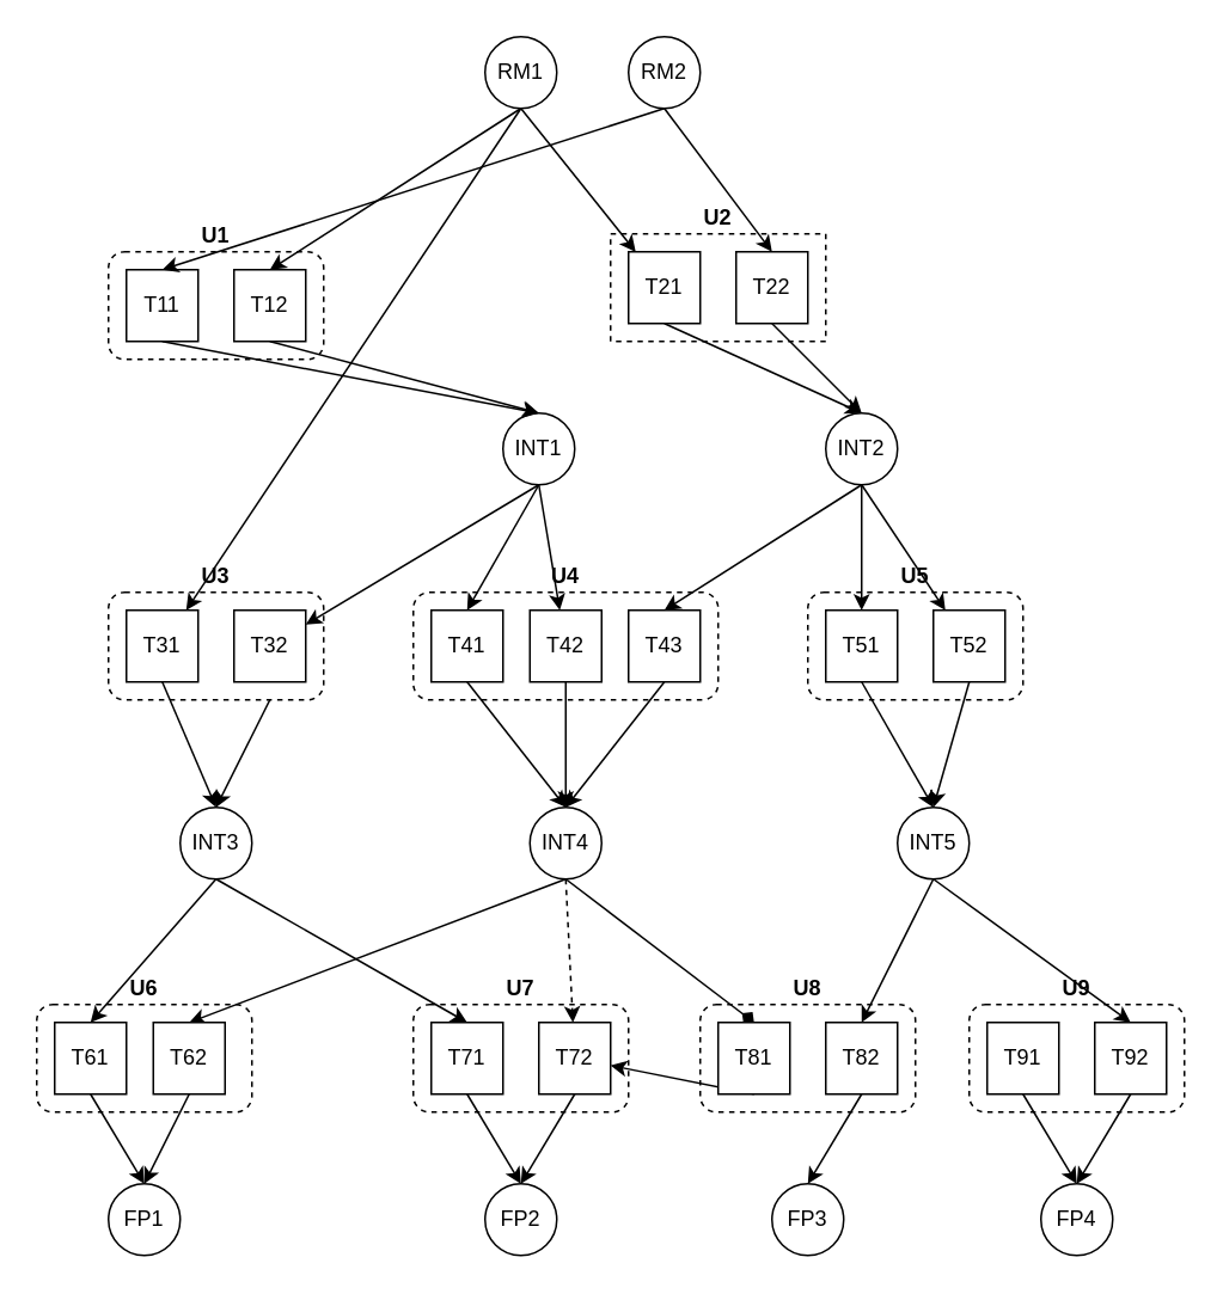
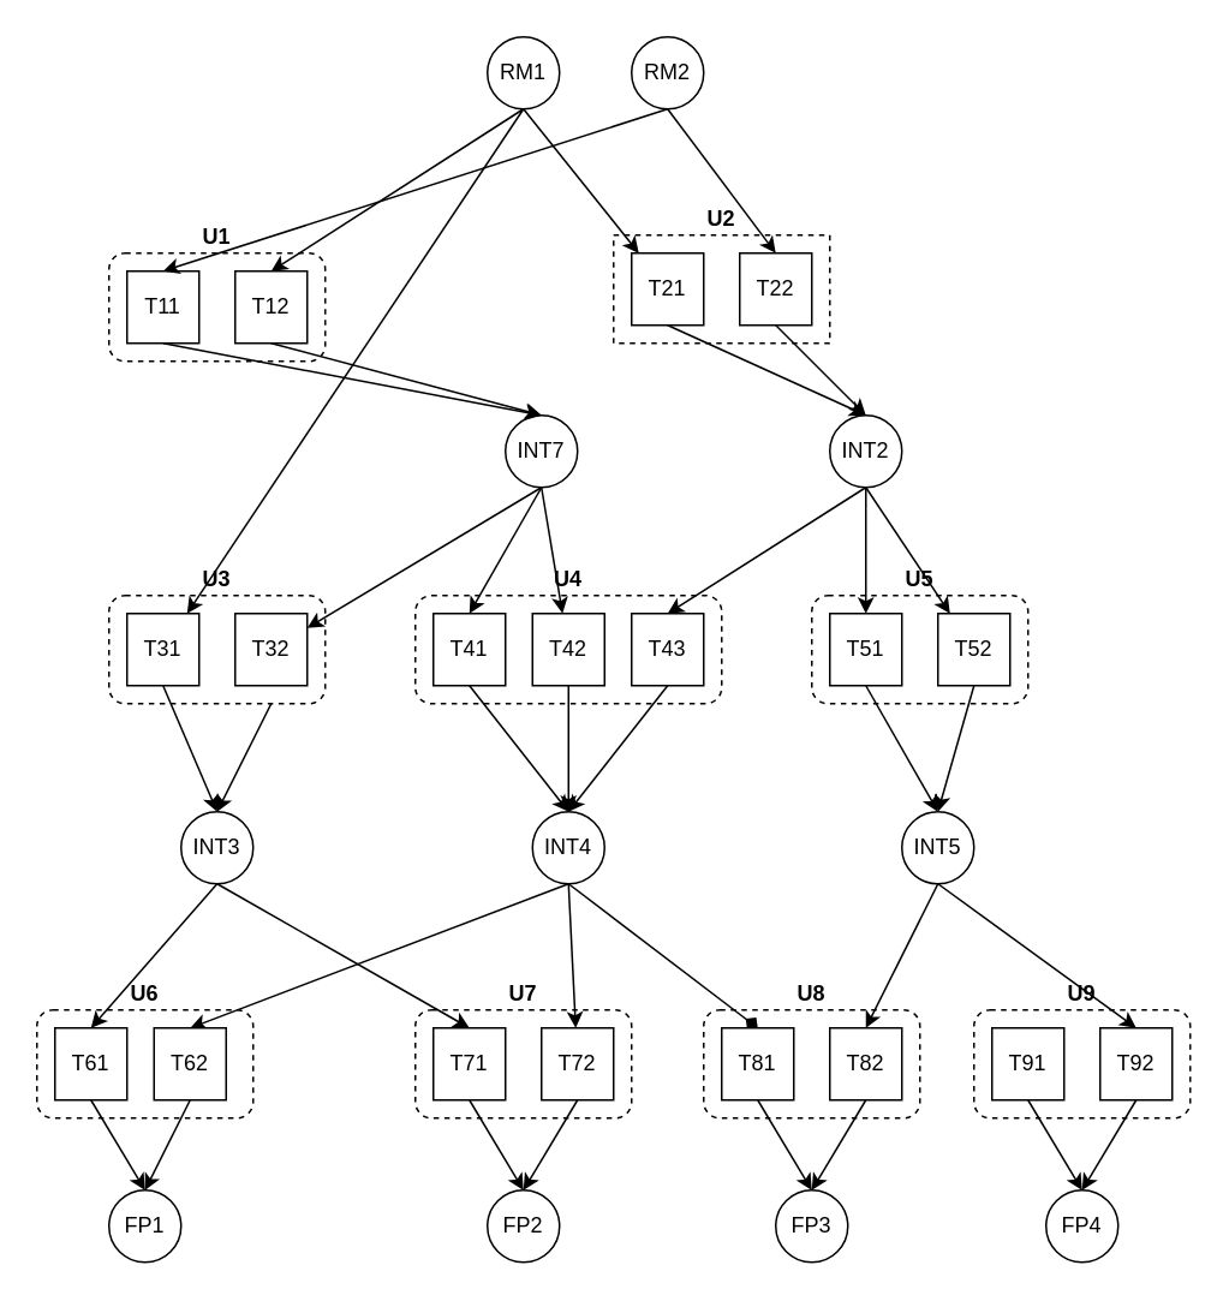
  <mxCell id="0" />
  <mxCell id="1" parent="0" />
  <mxCell id="2" style="rounded=0;orthogonalLoop=1;jettySize=auto;html=1;exitX=0.5;exitY=1;exitDx=0;exitDy=0;" edge="1" parent="1" source="4" target="10"><mxGeometry relative="1" as="geometry" /></mxCell>
  <mxCell id="3" style="rounded=0;orthogonalLoop=1;jettySize=auto;html=1;exitX=0.5;exitY=1;exitDx=0;exitDy=0;" edge="1" parent="1" source="4" target="21"><mxGeometry relative="1" as="geometry" /></mxCell>
  <mxCell id="4" value="RM1" style="ellipse;whiteSpace=wrap;html=1;aspect=fixed;" vertex="1" parent="1"><mxGeometry x="270" y="20" width="40" height="40" as="geometry" /></mxCell>
  <mxCell id="5" value="U1" style="rounded=1;whiteSpace=wrap;html=1;strokeColor=default;align=center;verticalAlign=bottom;fontFamily=Helvetica;fontSize=12;fontColor=default;fillColor=default;dashed=1;labelPosition=center;verticalLabelPosition=top;fontStyle=1" vertex="1" parent="1"><mxGeometry x="60" y="140" width="120" height="60" as="geometry" /></mxCell>
  <mxCell id="6" value="T11" style="rounded=0;whiteSpace=wrap;html=1;strokeColor=default;align=center;verticalAlign=middle;fontFamily=Helvetica;fontSize=12;fontColor=default;fillColor=default;" vertex="1" parent="1"><mxGeometry x="70" y="150" width="40" height="40" as="geometry" /></mxCell>
  <mxCell id="7" style="rounded=0;orthogonalLoop=1;jettySize=auto;html=1;exitX=0.5;exitY=1;exitDx=0;exitDy=0;entryX=0.5;entryY=0;entryDx=0;entryDy=0;" edge="1" parent="1" source="8" target="33"><mxGeometry relative="1" as="geometry" /></mxCell>
  <mxCell id="8" value="T12" style="rounded=0;whiteSpace=wrap;html=1;strokeColor=default;align=center;verticalAlign=middle;fontFamily=Helvetica;fontSize=12;fontColor=default;fillColor=default;" vertex="1" parent="1"><mxGeometry x="130" y="150" width="40" height="40" as="geometry" /></mxCell>
  <mxCell id="9" style="rounded=0;orthogonalLoop=1;jettySize=auto;html=1;exitX=0.5;exitY=1;exitDx=0;exitDy=0;entryX=0.5;entryY=0;entryDx=0;entryDy=0;" edge="1" parent="1" source="10" target="37"><mxGeometry relative="1" as="geometry" /></mxCell>
  <mxCell id="10" value="T21" style="rounded=0;whiteSpace=wrap;html=1;strokeColor=default;align=center;verticalAlign=middle;fontFamily=Helvetica;fontSize=12;fontColor=default;fillColor=default;" vertex="1" parent="1"><mxGeometry x="350" y="140" width="40" height="40" as="geometry" /></mxCell>
  <mxCell id="11" style="rounded=0;orthogonalLoop=1;jettySize=auto;html=1;exitX=0.5;exitY=1;exitDx=0;exitDy=0;entryX=0.5;entryY=0;entryDx=0;entryDy=0;" edge="1" parent="1" source="12" target="37"><mxGeometry relative="1" as="geometry" /></mxCell>
  <mxCell id="12" value="T22" style="rounded=0;whiteSpace=wrap;html=1;strokeColor=default;align=center;verticalAlign=middle;fontFamily=Helvetica;fontSize=12;fontColor=default;fillColor=default;" vertex="1" parent="1"><mxGeometry x="410" y="140" width="40" height="40" as="geometry" /></mxCell>
  <mxCell id="13" value="" style="endArrow=classic;html=1;rounded=0;fontFamily=Helvetica;fontSize=12;fontColor=default;exitX=0.5;exitY=1;exitDx=0;exitDy=0;entryX=0.5;entryY=0;entryDx=0;entryDy=0;" edge="1" parent="1" source="16" target="12"><mxGeometry width="50" height="50" relative="1" as="geometry"><mxPoint x="420" y="60" as="sourcePoint" /><mxPoint x="480" y="0" as="targetPoint" /></mxGeometry></mxCell>
  <mxCell id="14" value="" style="endArrow=classic;html=1;rounded=0;fontFamily=Helvetica;fontSize=12;fontColor=default;exitX=0.5;exitY=1;exitDx=0;exitDy=0;entryX=0.5;entryY=0;entryDx=0;entryDy=0;" edge="1" parent="1" source="4" target="8"><mxGeometry width="50" height="50" relative="1" as="geometry"><mxPoint x="245" y="65" as="sourcePoint" /><mxPoint x="295" y="15" as="targetPoint" /></mxGeometry></mxCell>
  <mxCell id="15" style="rounded=0;orthogonalLoop=1;jettySize=auto;html=1;exitX=0.5;exitY=1;exitDx=0;exitDy=0;entryX=0.5;entryY=0;entryDx=0;entryDy=0;" edge="1" parent="1" source="16" target="6"><mxGeometry relative="1" as="geometry" /></mxCell>
  <mxCell id="16" value="RM2" style="ellipse;whiteSpace=wrap;html=1;aspect=fixed;" vertex="1" parent="1"><mxGeometry x="350" y="20" width="40" height="40" as="geometry" /></mxCell>
  <mxCell id="17" value="U2" style="rounded=0;whiteSpace=wrap;html=1;strokeColor=default;align=center;verticalAlign=bottom;fontFamily=Helvetica;fontSize=12;fontColor=default;fillColor=none;dashed=1;labelPosition=center;verticalLabelPosition=top;fontStyle=1" vertex="1" parent="1"><mxGeometry x="340" y="130" width="120" height="60" as="geometry" /></mxCell>
  <mxCell id="18" style="rounded=0;orthogonalLoop=1;jettySize=auto;html=1;exitX=0.75;exitY=1;exitDx=0;exitDy=0;entryX=0.5;entryY=0;entryDx=0;entryDy=0;" edge="1" parent="1" source="19" target="46"><mxGeometry relative="1" as="geometry" /></mxCell>
  <mxCell id="19" value="U3&lt;br&gt;" style="rounded=1;whiteSpace=wrap;html=1;strokeColor=default;align=center;verticalAlign=bottom;fontFamily=Helvetica;fontSize=12;fontColor=default;fillColor=none;dashed=1;labelPosition=center;verticalLabelPosition=top;fontStyle=1" vertex="1" parent="1"><mxGeometry x="60" y="330" width="120" height="60" as="geometry" /></mxCell>
  <mxCell id="20" style="rounded=0;orthogonalLoop=1;jettySize=auto;html=1;exitX=0.5;exitY=1;exitDx=0;exitDy=0;entryX=0.5;entryY=0;entryDx=0;entryDy=0;" edge="1" parent="1" source="21" target="46"><mxGeometry relative="1" as="geometry" /></mxCell>
  <mxCell id="21" value="T31" style="rounded=0;whiteSpace=wrap;html=1;strokeColor=default;align=center;verticalAlign=middle;fontFamily=Helvetica;fontSize=12;fontColor=default;fillColor=default;" vertex="1" parent="1"><mxGeometry x="70" y="340" width="40" height="40" as="geometry" /></mxCell>
  <mxCell id="22" value="T32" style="rounded=0;whiteSpace=wrap;html=1;strokeColor=default;align=center;verticalAlign=middle;fontFamily=Helvetica;fontSize=12;fontColor=default;fillColor=default;" vertex="1" parent="1"><mxGeometry x="130" y="340" width="40" height="40" as="geometry" /></mxCell>
  <mxCell id="23" value="U4" style="rounded=1;whiteSpace=wrap;html=1;strokeColor=default;align=center;verticalAlign=bottom;fontFamily=Helvetica;fontSize=12;fontColor=default;fillColor=default;dashed=1;labelPosition=center;verticalLabelPosition=top;fontStyle=1" vertex="1" parent="1"><mxGeometry x="230" y="330" width="170" height="60" as="geometry" /></mxCell>
  <mxCell id="24" style="rounded=0;orthogonalLoop=1;jettySize=auto;html=1;exitX=0.5;exitY=1;exitDx=0;exitDy=0;entryX=0.5;entryY=0;entryDx=0;entryDy=0;" edge="1" parent="1" source="25" target="53"><mxGeometry relative="1" as="geometry" /></mxCell>
  <mxCell id="25" value="T41" style="rounded=0;whiteSpace=wrap;html=1;strokeColor=default;align=center;verticalAlign=middle;fontFamily=Helvetica;fontSize=12;fontColor=default;fillColor=default;" vertex="1" parent="1"><mxGeometry x="240" y="340" width="40" height="40" as="geometry" /></mxCell>
  <mxCell id="26" style="edgeStyle=orthogonalEdgeStyle;rounded=0;orthogonalLoop=1;jettySize=auto;html=1;exitX=0.5;exitY=1;exitDx=0;exitDy=0;" edge="1" parent="1" source="27" target="53"><mxGeometry relative="1" as="geometry" /></mxCell>
  <mxCell id="27" value="T42" style="rounded=0;whiteSpace=wrap;html=1;strokeColor=default;align=center;verticalAlign=middle;fontFamily=Helvetica;fontSize=12;fontColor=default;fillColor=default;" vertex="1" parent="1"><mxGeometry x="295" y="340" width="40" height="40" as="geometry" /></mxCell>
  <mxCell id="28" style="rounded=0;orthogonalLoop=1;jettySize=auto;html=1;exitX=0.5;exitY=1;exitDx=0;exitDy=0;entryX=0.5;entryY=0;entryDx=0;entryDy=0;" edge="1" parent="1" source="29" target="53"><mxGeometry relative="1" as="geometry" /></mxCell>
  <mxCell id="29" value="T43" style="rounded=0;whiteSpace=wrap;html=1;strokeColor=default;align=center;verticalAlign=middle;fontFamily=Helvetica;fontSize=12;fontColor=default;fillColor=default;" vertex="1" parent="1"><mxGeometry x="350" y="340" width="40" height="40" as="geometry" /></mxCell>
  <mxCell id="30" style="rounded=0;orthogonalLoop=1;jettySize=auto;html=1;exitX=0.5;exitY=1;exitDx=0;exitDy=0;" edge="1" parent="1" source="33" target="22"><mxGeometry relative="1" as="geometry" /></mxCell>
  <mxCell id="31" style="rounded=0;orthogonalLoop=1;jettySize=auto;html=1;exitX=0.5;exitY=1;exitDx=0;exitDy=0;entryX=0.5;entryY=0;entryDx=0;entryDy=0;" edge="1" parent="1" source="33" target="25"><mxGeometry relative="1" as="geometry" /></mxCell>
  <mxCell id="32" style="rounded=0;orthogonalLoop=1;jettySize=auto;html=1;exitX=0.5;exitY=1;exitDx=0;exitDy=0;" edge="1" parent="1" source="33" target="27"><mxGeometry relative="1" as="geometry" /></mxCell>
- <mxCell id="33" value="INT1" style="ellipse;whiteSpace=wrap;html=1;aspect=fixed;" vertex="1" parent="1"><mxGeometry x="280" y="230" width="40" height="40" as="geometry" /></mxCell>
+ <mxCell id="33" value="INT7" style="ellipse;whiteSpace=wrap;html=1;aspect=fixed;" vertex="1" parent="1"><mxGeometry x="280" y="230" width="40" height="40" as="geometry" /></mxCell>
  <mxCell id="34" style="rounded=0;orthogonalLoop=1;jettySize=auto;html=1;exitX=0.5;exitY=1;exitDx=0;exitDy=0;entryX=0.5;entryY=0;entryDx=0;entryDy=0;" edge="1" parent="1" source="37" target="29"><mxGeometry relative="1" as="geometry" /></mxCell>
  <mxCell id="35" style="rounded=0;orthogonalLoop=1;jettySize=auto;html=1;exitX=0.5;exitY=1;exitDx=0;exitDy=0;" edge="1" parent="1" source="37" target="41"><mxGeometry relative="1" as="geometry" /></mxCell>
  <mxCell id="36" style="rounded=0;orthogonalLoop=1;jettySize=auto;html=1;exitX=0.5;exitY=1;exitDx=0;exitDy=0;" edge="1" parent="1" source="37" target="43"><mxGeometry relative="1" as="geometry" /></mxCell>
  <mxCell id="37" value="INT2" style="ellipse;whiteSpace=wrap;html=1;aspect=fixed;" vertex="1" parent="1"><mxGeometry x="460" y="230" width="40" height="40" as="geometry" /></mxCell>
  <mxCell id="38" style="rounded=0;orthogonalLoop=1;jettySize=auto;html=1;exitX=0.5;exitY=1;exitDx=0;exitDy=0;entryX=0.5;entryY=0;entryDx=0;entryDy=0;" edge="1" parent="1" source="6" target="33"><mxGeometry relative="1" as="geometry" /></mxCell>
  <mxCell id="39" value="U5" style="rounded=1;whiteSpace=wrap;html=1;strokeColor=default;align=center;verticalAlign=bottom;fontFamily=Helvetica;fontSize=12;fontColor=default;fillColor=none;dashed=1;labelPosition=center;verticalLabelPosition=top;fontStyle=1" vertex="1" parent="1"><mxGeometry x="450" y="330" width="120" height="60" as="geometry" /></mxCell>
  <mxCell id="40" style="rounded=0;orthogonalLoop=1;jettySize=auto;html=1;exitX=0.5;exitY=1;exitDx=0;exitDy=0;entryX=0.5;entryY=0;entryDx=0;entryDy=0;" edge="1" parent="1" source="41" target="49"><mxGeometry relative="1" as="geometry" /></mxCell>
  <mxCell id="41" value="T51" style="rounded=0;whiteSpace=wrap;html=1;strokeColor=default;align=center;verticalAlign=middle;fontFamily=Helvetica;fontSize=12;fontColor=default;fillColor=default;" vertex="1" parent="1"><mxGeometry x="460" y="340" width="40" height="40" as="geometry" /></mxCell>
  <mxCell id="42" style="rounded=0;orthogonalLoop=1;jettySize=auto;html=1;exitX=0.5;exitY=1;exitDx=0;exitDy=0;entryX=0.5;entryY=0;entryDx=0;entryDy=0;" edge="1" parent="1" source="43" target="49"><mxGeometry relative="1" as="geometry" /></mxCell>
  <mxCell id="43" value="T52" style="rounded=0;whiteSpace=wrap;html=1;strokeColor=default;align=center;verticalAlign=middle;fontFamily=Helvetica;fontSize=12;fontColor=default;fillColor=default;" vertex="1" parent="1"><mxGeometry x="520" y="340" width="40" height="40" as="geometry" /></mxCell>
  <mxCell id="44" style="rounded=0;orthogonalLoop=1;jettySize=auto;html=1;exitX=0.5;exitY=1;exitDx=0;exitDy=0;entryX=0.5;entryY=0;entryDx=0;entryDy=0;" edge="1" parent="1" source="46" target="56"><mxGeometry relative="1" as="geometry" /></mxCell>
  <mxCell id="45" style="rounded=0;orthogonalLoop=1;jettySize=auto;html=1;exitX=0.5;exitY=1;exitDx=0;exitDy=0;entryX=0.5;entryY=0;entryDx=0;entryDy=0;" edge="1" parent="1" source="46" target="61"><mxGeometry relative="1" as="geometry" /></mxCell>
  <mxCell id="46" value="INT3" style="ellipse;whiteSpace=wrap;html=1;aspect=fixed;" vertex="1" parent="1"><mxGeometry x="100" y="450" width="40" height="40" as="geometry" /></mxCell>
  <mxCell id="47" style="rounded=0;orthogonalLoop=1;jettySize=auto;html=1;exitX=0.5;exitY=1;exitDx=0;exitDy=0;entryX=0.5;entryY=0;entryDx=0;entryDy=0;" edge="1" parent="1" source="49" target="68"><mxGeometry relative="1" as="geometry" /></mxCell>
  <mxCell id="48" style="edgeStyle=none;rounded=0;orthogonalLoop=1;jettySize=auto;html=1;exitX=0.5;exitY=1;exitDx=0;exitDy=0;entryX=0.5;entryY=0;entryDx=0;entryDy=0;" edge="1" parent="1" source="49" target="73"><mxGeometry relative="1" as="geometry" /></mxCell>
  <mxCell id="49" value="INT5" style="ellipse;whiteSpace=wrap;html=1;aspect=fixed;" vertex="1" parent="1"><mxGeometry x="500" y="450" width="40" height="40" as="geometry" /></mxCell>
  <mxCell id="50" style="rounded=0;orthogonalLoop=1;jettySize=auto;html=1;exitX=0.5;exitY=1;exitDx=0;exitDy=0;entryX=0.5;entryY=0;entryDx=0;entryDy=0;" edge="1" parent="1" source="53" target="58"><mxGeometry relative="1" as="geometry" /></mxCell>
- <mxCell id="51" style="rounded=0;orthogonalLoop=1;jettySize=auto;html=1;exitX=0.5;exitY=1;exitDx=0;exitDy=0;dashed=1;" edge="1" parent="1" source="53" target="63"><mxGeometry relative="1" as="geometry" /></mxCell>
+ <mxCell id="51" style="rounded=0;orthogonalLoop=1;jettySize=auto;html=1;exitX=0.5;exitY=1;exitDx=0;exitDy=0;" edge="1" parent="1" source="53" target="63"><mxGeometry relative="1" as="geometry" /></mxCell>
  <mxCell id="52" style="rounded=0;orthogonalLoop=1;jettySize=auto;html=1;exitX=0.5;exitY=1;exitDx=0;exitDy=0;entryX=0.5;entryY=0;entryDx=0;entryDy=0;endArrow=diamond;" edge="1" parent="1" source="53" target="66"><mxGeometry relative="1" as="geometry" /></mxCell>
  <mxCell id="53" value="INT4" style="ellipse;whiteSpace=wrap;html=1;aspect=fixed;" vertex="1" parent="1"><mxGeometry x="295" y="450" width="40" height="40" as="geometry" /></mxCell>
  <mxCell id="54" value="U6&lt;br&gt;" style="rounded=1;whiteSpace=wrap;html=1;strokeColor=default;align=center;verticalAlign=bottom;fontFamily=Helvetica;fontSize=12;fontColor=default;fillColor=none;dashed=1;labelPosition=center;verticalLabelPosition=top;fontStyle=1" vertex="1" parent="1"><mxGeometry x="20" y="560" width="120" height="60" as="geometry" /></mxCell>
  <mxCell id="55" style="edgeStyle=none;rounded=0;orthogonalLoop=1;jettySize=auto;html=1;exitX=0.5;exitY=1;exitDx=0;exitDy=0;entryX=0.5;entryY=0;entryDx=0;entryDy=0;" edge="1" parent="1" source="56" target="75"><mxGeometry relative="1" as="geometry" /></mxCell>
  <mxCell id="56" value="T61" style="rounded=0;whiteSpace=wrap;html=1;strokeColor=default;align=center;verticalAlign=middle;fontFamily=Helvetica;fontSize=12;fontColor=default;fillColor=default;" vertex="1" parent="1"><mxGeometry x="30" y="570" width="40" height="40" as="geometry" /></mxCell>
  <mxCell id="57" style="edgeStyle=none;rounded=0;orthogonalLoop=1;jettySize=auto;html=1;exitX=0.5;exitY=1;exitDx=0;exitDy=0;entryX=0.5;entryY=0;entryDx=0;entryDy=0;" edge="1" parent="1" source="58" target="75"><mxGeometry relative="1" as="geometry" /></mxCell>
  <mxCell id="58" value="T62" style="rounded=0;whiteSpace=wrap;html=1;strokeColor=default;align=center;verticalAlign=middle;fontFamily=Helvetica;fontSize=12;fontColor=default;fillColor=default;" vertex="1" parent="1"><mxGeometry x="85" y="570" width="40" height="40" as="geometry" /></mxCell>
  <mxCell id="59" value="U7" style="rounded=1;whiteSpace=wrap;html=1;strokeColor=default;align=center;verticalAlign=bottom;fontFamily=Helvetica;fontSize=12;fontColor=default;fillColor=none;dashed=1;labelPosition=center;verticalLabelPosition=top;fontStyle=1" vertex="1" parent="1"><mxGeometry x="230" y="560" width="120" height="60" as="geometry" /></mxCell>
  <mxCell id="60" style="edgeStyle=none;rounded=0;orthogonalLoop=1;jettySize=auto;html=1;exitX=0.5;exitY=1;exitDx=0;exitDy=0;entryX=0.5;entryY=0;entryDx=0;entryDy=0;" edge="1" parent="1" source="61" target="76"><mxGeometry relative="1" as="geometry" /></mxCell>
  <mxCell id="61" value="T71" style="rounded=0;whiteSpace=wrap;html=1;strokeColor=default;align=center;verticalAlign=middle;fontFamily=Helvetica;fontSize=12;fontColor=default;fillColor=default;" vertex="1" parent="1"><mxGeometry x="240" y="570" width="40" height="40" as="geometry" /></mxCell>
  <mxCell id="62" style="edgeStyle=none;rounded=0;orthogonalLoop=1;jettySize=auto;html=1;exitX=0.5;exitY=1;exitDx=0;exitDy=0;entryX=0.5;entryY=0;entryDx=0;entryDy=0;" edge="1" parent="1" source="63" target="76"><mxGeometry relative="1" as="geometry"><mxPoint x="302" y="640" as="targetPoint" /></mxGeometry></mxCell>
  <mxCell id="63" value="T72" style="rounded=0;whiteSpace=wrap;html=1;strokeColor=default;align=center;verticalAlign=middle;fontFamily=Helvetica;fontSize=12;fontColor=default;fillColor=default;" vertex="1" parent="1"><mxGeometry x="300" y="570" width="40" height="40" as="geometry" /></mxCell>
  <mxCell id="64" value="U8" style="rounded=1;whiteSpace=wrap;html=1;strokeColor=default;align=center;verticalAlign=bottom;fontFamily=Helvetica;fontSize=12;fontColor=default;fillColor=none;dashed=1;labelPosition=center;verticalLabelPosition=top;fontStyle=1" vertex="1" parent="1"><mxGeometry x="390" y="560" width="120" height="60" as="geometry" /></mxCell>
- <mxCell id="65" style="edgeStyle=none;rounded=0;orthogonalLoop=1;jettySize=auto;html=1;exitX=0.5;exitY=1;exitDx=0;exitDy=0;" edge="1" parent="1" source="66" target="63"><mxGeometry relative="1" as="geometry" /></mxCell>
+ <mxCell id="65" style="edgeStyle=none;rounded=0;orthogonalLoop=1;jettySize=auto;html=1;exitX=0.5;exitY=1;exitDx=0;exitDy=0;entryX=0.5;entryY=0;entryDx=0;entryDy=0;" edge="1" parent="1" source="66" target="77"><mxGeometry relative="1" as="geometry" /></mxCell>
  <mxCell id="66" value="T81" style="rounded=0;whiteSpace=wrap;html=1;strokeColor=default;align=center;verticalAlign=middle;fontFamily=Helvetica;fontSize=12;fontColor=default;fillColor=default;" vertex="1" parent="1"><mxGeometry x="400" y="570" width="40" height="40" as="geometry" /></mxCell>
  <mxCell id="67" style="edgeStyle=none;rounded=0;orthogonalLoop=1;jettySize=auto;html=1;exitX=0.5;exitY=1;exitDx=0;exitDy=0;entryX=0.5;entryY=0;entryDx=0;entryDy=0;" edge="1" parent="1" source="68" target="77"><mxGeometry relative="1" as="geometry" /></mxCell>
  <mxCell id="68" value="T82" style="rounded=0;whiteSpace=wrap;html=1;strokeColor=default;align=center;verticalAlign=middle;fontFamily=Helvetica;fontSize=12;fontColor=default;fillColor=default;" vertex="1" parent="1"><mxGeometry x="460" y="570" width="40" height="40" as="geometry" /></mxCell>
  <mxCell id="69" value="U9" style="rounded=1;whiteSpace=wrap;html=1;strokeColor=default;align=center;verticalAlign=bottom;fontFamily=Helvetica;fontSize=12;fontColor=default;fillColor=none;dashed=1;labelPosition=center;verticalLabelPosition=top;fontStyle=1" vertex="1" parent="1"><mxGeometry x="540" y="560" width="120" height="60" as="geometry" /></mxCell>
  <mxCell id="70" style="edgeStyle=none;rounded=0;orthogonalLoop=1;jettySize=auto;html=1;exitX=0.5;exitY=1;exitDx=0;exitDy=0;entryX=0.5;entryY=0;entryDx=0;entryDy=0;" edge="1" parent="1" source="71" target="78"><mxGeometry relative="1" as="geometry" /></mxCell>
  <mxCell id="71" value="T91" style="rounded=0;whiteSpace=wrap;html=1;strokeColor=default;align=center;verticalAlign=middle;fontFamily=Helvetica;fontSize=12;fontColor=default;fillColor=default;" vertex="1" parent="1"><mxGeometry x="550" y="570" width="40" height="40" as="geometry" /></mxCell>
  <mxCell id="72" style="edgeStyle=none;rounded=0;orthogonalLoop=1;jettySize=auto;html=1;exitX=0.5;exitY=1;exitDx=0;exitDy=0;entryX=0.5;entryY=0;entryDx=0;entryDy=0;" edge="1" parent="1" source="73" target="78"><mxGeometry relative="1" as="geometry" /></mxCell>
  <mxCell id="73" value="T92" style="rounded=0;whiteSpace=wrap;html=1;strokeColor=default;align=center;verticalAlign=middle;fontFamily=Helvetica;fontSize=12;fontColor=default;fillColor=default;" vertex="1" parent="1"><mxGeometry x="610" y="570" width="40" height="40" as="geometry" /></mxCell>
  <mxCell id="74" style="edgeStyle=none;rounded=0;orthogonalLoop=1;jettySize=auto;html=1;exitX=1;exitY=0.5;exitDx=0;exitDy=0;" edge="1" parent="1" source="54" target="54"><mxGeometry relative="1" as="geometry" /></mxCell>
  <mxCell id="75" value="FP1" style="ellipse;whiteSpace=wrap;html=1;aspect=fixed;" vertex="1" parent="1"><mxGeometry x="60" y="660" width="40" height="40" as="geometry" /></mxCell>
  <mxCell id="76" value="FP2" style="ellipse;whiteSpace=wrap;html=1;aspect=fixed;" vertex="1" parent="1"><mxGeometry x="270" y="660" width="40" height="40" as="geometry" /></mxCell>
  <mxCell id="77" value="FP3" style="ellipse;whiteSpace=wrap;html=1;aspect=fixed;" vertex="1" parent="1"><mxGeometry x="430" y="660" width="40" height="40" as="geometry" /></mxCell>
  <mxCell id="78" value="FP4" style="ellipse;whiteSpace=wrap;html=1;aspect=fixed;" vertex="1" parent="1"><mxGeometry x="580" y="660" width="40" height="40" as="geometry" /></mxCell>
